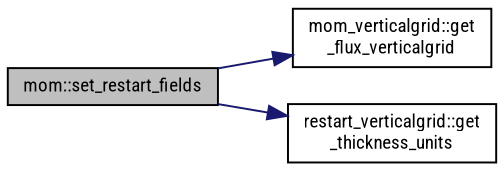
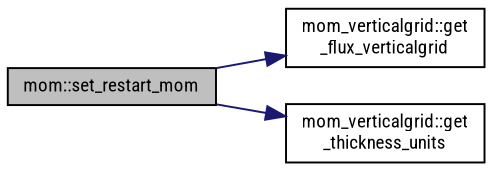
  digraph {
    fontname="Roboto Condensed"
    rankdir=LR
    node [color=black fillcolor=white fontname="Roboto Condensed" fontsize=10 shape=record style=filled]
    edge [color=midnightblue fontname="Roboto Condensed" fontsize=10 labelfontname=Helvetica labelfontsize=10 style=solid]
-   n1 [fillcolor=grey75 fontcolor=black height=0.2 label="mom::set_restart_fields" width=0.4]
+   n1 [fillcolor=grey75 fontcolor=black height=0.2 label="mom::set_restart_mom" width=0.4]
    n2 [height=0.2 label="mom_verticalgrid::get\l_flux_verticalgrid" width=0.4]
-   n3 [height=0.2 label="restart_verticalgrid::get\l_thickness_units" width=0.4]
+   n3 [height=0.2 label="mom_verticalgrid::get\l_thickness_units" width=0.4]
    n1 -> n2
    n1 -> n3
  }
